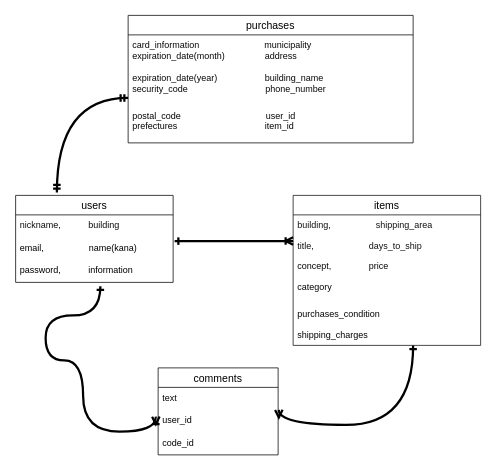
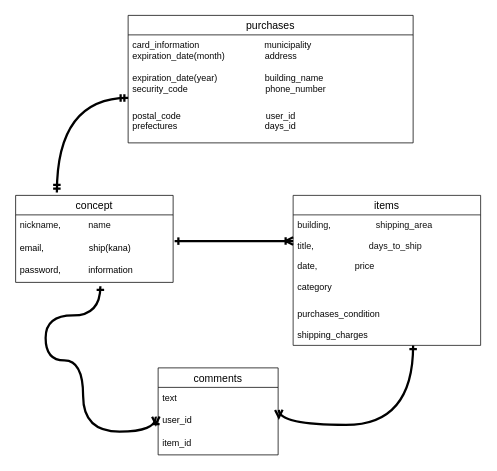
  <mxCell id="0" />
  <mxCell id="1" parent="0" />
- <mxCell id="2" value="users" style="swimlane;fontStyle=0;childLayout=stackLayout;horizontal=1;startSize=26;horizontalStack=0;resizeParent=1;resizeParentMax=0;resizeLast=0;collapsible=1;marginBottom=0;align=center;fontSize=14;labelBorderColor=none;labelBackgroundColor=none;strokeColor=#000000;" vertex="1" parent="1"><mxGeometry y="260" width="210" height="116" as="geometry" x="20" /></mxCell>
- <mxCell id="3" value="nickname,           building" style="text;spacingLeft=4;spacingRight=4;overflow=hidden;rotatable=0;points=[[0,0.5],[1,0.5]];portConstraint=eastwest;fontSize=12;fontColor=#0D0D0D;" vertex="1" parent="2"><mxGeometry y="26" width="210" height="30" as="geometry" /></mxCell>
- <mxCell id="4" value="email,                  name(kana)" style="text;strokeColor=none;fillColor=none;spacingLeft=4;spacingRight=4;overflow=hidden;rotatable=0;points=[[0,0.5],[1,0.5]];portConstraint=eastwest;fontSize=12;fontColor=#000000;" vertex="1" parent="2"><mxGeometry y="56" width="210" height="30" as="geometry" /></mxCell>
+ <mxCell id="2" value="concept" style="swimlane;fontStyle=0;childLayout=stackLayout;horizontal=1;startSize=26;horizontalStack=0;resizeParent=1;resizeParentMax=0;resizeLast=0;collapsible=1;marginBottom=0;align=center;fontSize=14;labelBorderColor=none;labelBackgroundColor=none;strokeColor=#000000;" vertex="1" parent="1"><mxGeometry y="260" width="210" height="116" as="geometry" x="20" /></mxCell>
+ <mxCell id="3" value="nickname,           name" style="text;spacingLeft=4;spacingRight=4;overflow=hidden;rotatable=0;points=[[0,0.5],[1,0.5]];portConstraint=eastwest;fontSize=12;fontColor=#0D0D0D;" vertex="1" parent="2"><mxGeometry y="26" width="210" height="30" as="geometry" /></mxCell>
+ <mxCell id="4" value="email,                  ship(kana)" style="text;strokeColor=none;fillColor=none;spacingLeft=4;spacingRight=4;overflow=hidden;rotatable=0;points=[[0,0.5],[1,0.5]];portConstraint=eastwest;fontSize=12;fontColor=#000000;" vertex="1" parent="2"><mxGeometry y="56" width="210" height="30" as="geometry" /></mxCell>
  <mxCell id="5" value="password,           information" style="text;strokeColor=none;fillColor=none;spacingLeft=4;spacingRight=4;overflow=hidden;rotatable=0;points=[[0,0.5],[1,0.5]];portConstraint=eastwest;fontSize=12;labelBackgroundColor=none;fontColor=#000000;" vertex="1" parent="2"><mxGeometry y="86" width="210" height="30" as="geometry" /></mxCell>
  <mxCell id="6" value="items" style="swimlane;fontStyle=0;childLayout=stackLayout;horizontal=1;startSize=26;horizontalStack=0;resizeParent=1;resizeParentMax=0;resizeLast=0;collapsible=1;marginBottom=0;align=center;fontSize=14;strokeColor=#0D0D0D;" vertex="1" parent="1"><mxGeometry x="390" y="260" width="250" height="200" as="geometry" /></mxCell>
  <mxCell id="7" value="building,                  shipping_area&#10;&#10;title,                      days_to_ship  " style="text;strokeColor=none;fillColor=none;spacingLeft=4;spacingRight=4;overflow=hidden;rotatable=0;points=[[0,0.5],[1,0.5]];portConstraint=eastwest;fontSize=12;fontColor=#121212;" vertex="1" parent="6"><mxGeometry y="26" width="250" height="54" as="geometry" /></mxCell>
- <mxCell id="8" value="concept,               price&#10;&#10;category " style="text;strokeColor=none;fillColor=none;spacingLeft=4;spacingRight=4;overflow=hidden;rotatable=0;points=[[0,0.5],[1,0.5]];portConstraint=eastwest;fontSize=12;fontColor=#080808;" vertex="1" parent="6"><mxGeometry y="80" width="250" height="64" as="geometry" /></mxCell>
+ <mxCell id="8" value="date,               price&#10;&#10;category " style="text;strokeColor=none;fillColor=none;spacingLeft=4;spacingRight=4;overflow=hidden;rotatable=0;points=[[0,0.5],[1,0.5]];portConstraint=eastwest;fontSize=12;fontColor=#080808;" vertex="1" parent="6"><mxGeometry y="80" width="250" height="64" as="geometry" /></mxCell>
  <mxCell id="9" value="purchases_condition&#10;&#10;shipping_charges" style="text;strokeColor=none;fillColor=none;spacingLeft=4;spacingRight=4;overflow=hidden;rotatable=0;points=[[0,0.5],[1,0.5]];portConstraint=eastwest;fontSize=12;fontColor=#050505;" vertex="1" parent="6"><mxGeometry y="144" width="250" height="56" as="geometry" /></mxCell>
  <mxCell id="10" value="comments" style="swimlane;fontStyle=0;childLayout=stackLayout;horizontal=1;startSize=26;horizontalStack=0;resizeParent=1;resizeParentMax=0;resizeLast=0;collapsible=1;marginBottom=0;align=center;fontSize=14;labelBackgroundColor=none;strokeColor=#000000;" vertex="1" parent="1"><mxGeometry x="210" y="490" width="160" height="116" as="geometry" /></mxCell>
  <mxCell id="11" value="text&#10;" style="text;strokeColor=none;fillColor=none;spacingLeft=4;spacingRight=4;overflow=hidden;rotatable=0;points=[[0,0.5],[1,0.5]];portConstraint=eastwest;fontSize=12;fontColor=#080808;" vertex="1" parent="10"><mxGeometry y="26" width="160" height="30" as="geometry" /></mxCell>
  <mxCell id="12" value="user_id&#10;" style="text;strokeColor=none;fillColor=none;spacingLeft=4;spacingRight=4;overflow=hidden;rotatable=0;points=[[0,0.5],[1,0.5]];portConstraint=eastwest;fontSize=12;fontColor=#000000;" vertex="1" parent="10"><mxGeometry y="56" width="160" height="30" as="geometry" /></mxCell>
- <mxCell id="13" value="code_id" style="text;strokeColor=none;fillColor=none;spacingLeft=4;spacingRight=4;overflow=hidden;rotatable=0;points=[[0,0.5],[1,0.5]];portConstraint=eastwest;fontSize=12;fontColor=#050505;" vertex="1" parent="10"><mxGeometry y="86" width="160" height="30" as="geometry" /></mxCell>
+ <mxCell id="13" value="item_id" style="text;strokeColor=none;fillColor=none;spacingLeft=4;spacingRight=4;overflow=hidden;rotatable=0;points=[[0,0.5],[1,0.5]];portConstraint=eastwest;fontSize=12;fontColor=#050505;" vertex="1" parent="10"><mxGeometry y="86" width="160" height="30" as="geometry" /></mxCell>
  <mxCell id="14" value="purchases" style="swimlane;fontStyle=0;childLayout=stackLayout;horizontal=1;startSize=26;horizontalStack=0;resizeParent=1;resizeParentMax=0;resizeLast=0;collapsible=1;marginBottom=0;align=center;fontSize=14;labelBackgroundColor=none;strokeColor=#000000;" vertex="1" parent="1"><mxGeometry x="170" width="380" height="170" as="geometry" y="20" /></mxCell>
  <mxCell id="15" value="card_information                          municipality &#10;expiration_date(month)                address" style="text;strokeColor=none;fillColor=none;spacingLeft=4;spacingRight=4;overflow=hidden;rotatable=0;points=[[0,0.5],[1,0.5]];portConstraint=eastwest;fontSize=12;fontColor=#080808;" vertex="1" parent="14"><mxGeometry y="26" width="380" height="44" as="geometry" /></mxCell>
  <mxCell id="16" value="expiration_date(year)                   building_name&#10;security_code                               phone_number " style="text;strokeColor=none;fillColor=none;spacingLeft=4;spacingRight=4;overflow=hidden;rotatable=0;points=[[0,0.5],[1,0.5]];portConstraint=eastwest;fontSize=12;fontColor=#080808;" vertex="1" parent="14"><mxGeometry y="70" width="380" height="50" as="geometry" /></mxCell>
- <mxCell id="17" value="postal_code                                  user_id&#10;prefectures                                   item_id&#10;" style="text;strokeColor=none;fillColor=none;spacingLeft=4;spacingRight=4;overflow=hidden;rotatable=0;points=[[0,0.5],[1,0.5]];portConstraint=eastwest;fontSize=12;fontColor=#050505;" vertex="1" parent="14"><mxGeometry y="120" width="380" height="50" as="geometry" /></mxCell>
+ <mxCell id="17" value="postal_code                                  user_id&#10;prefectures                                   days_id&#10;" style="text;strokeColor=none;fillColor=none;spacingLeft=4;spacingRight=4;overflow=hidden;rotatable=0;points=[[0,0.5],[1,0.5]];portConstraint=eastwest;fontSize=12;fontColor=#050505;" vertex="1" parent="14"><mxGeometry y="120" width="380" height="50" as="geometry" /></mxCell>
  <mxCell id="18" value="" style="edgeStyle=entityRelationEdgeStyle;fontSize=12;html=1;endArrow=ERoneToMany;startArrow=ERone;strokeColor=#000000;strokeWidth=3;entryX=0;entryY=0.648;entryDx=0;entryDy=0;entryPerimeter=0;startFill=0;endFill=0;" edge="1" parent="1" target="7"><mxGeometry width="100" height="100" relative="1" as="geometry"><mxPoint x="232" y="321" as="sourcePoint" /><mxPoint x="380" y="320" as="targetPoint" /></mxGeometry></mxCell>
  <mxCell id="19" value="" style="edgeStyle=orthogonalEdgeStyle;fontSize=12;html=1;endArrow=ERone;startArrow=ERmany;strokeColor=#000000;strokeWidth=3;curved=1;startFill=0;endFill=0;exitX=1.006;exitY=0;exitDx=0;exitDy=0;exitPerimeter=0;" edge="1" parent="1" source="12"><mxGeometry width="100" height="100" relative="1" as="geometry"><mxPoint x="380" y="540" as="sourcePoint" /><mxPoint x="550" y="460" as="targetPoint" /><Array as="points"><mxPoint x="550" y="566" /></Array></mxGeometry></mxCell>
  <mxCell id="20" value="" style="edgeStyle=orthogonalEdgeStyle;fontSize=12;html=1;endArrow=ERone;startArrow=ERoneToMany;strokeColor=#000000;strokeWidth=3;endFill=0;startFill=0;curved=1;exitX=-0.019;exitY=0.3;exitDx=0;exitDy=0;exitPerimeter=0;" edge="1" parent="1" source="12"><mxGeometry width="100" height="100" relative="1" as="geometry"><mxPoint x="70" y="590" as="sourcePoint" /><mxPoint x="133" y="381" as="targetPoint" /><Array as="points"><mxPoint x="110" y="575" /><mxPoint x="110" y="480" /><mxPoint x="60" y="480" /><mxPoint x="60" y="420" /><mxPoint x="133" y="420" /></Array></mxGeometry></mxCell>
  <mxCell id="21" value="" style="edgeStyle=orthogonalEdgeStyle;fontSize=12;html=1;endArrow=ERmandOne;startArrow=ERmandOne;strokeColor=#000000;strokeWidth=3;curved=1;" edge="1" parent="1"><mxGeometry width="100" height="100" relative="1" as="geometry"><mxPoint x="75" y="256" as="sourcePoint" /><mxPoint x="170" y="130" as="targetPoint" /><Array as="points"><mxPoint x="75" y="256" /><mxPoint x="75" y="130" /></Array></mxGeometry></mxCell>
